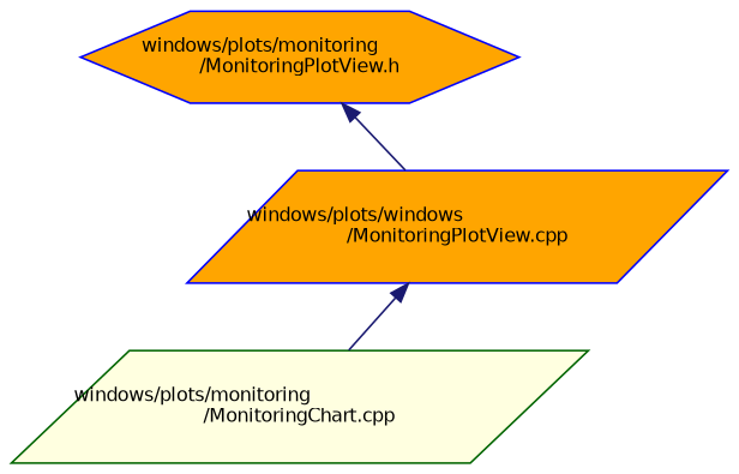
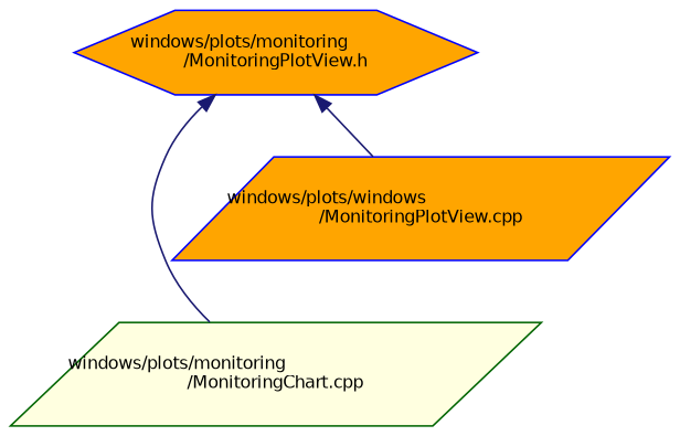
  digraph {
    fontname="DejaVu Sans"
    node [color=blue fillcolor=orange fontname="DejaVu Sans" fontsize=10 shape=parallelogram style=filled]
    edge [color=midnightblue dir=back fontname="DejaVu Sans" fontsize=10 labelfontname=Helvetica labelfontsize=10 style=solid]
    n1 [fontcolor=black height=0.2 label="windows/plots/monitoring\l/MonitoringPlotView.h" shape=hexagon width=0.4]
    n2 [color=darkgreen fillcolor=lightyellow height=0.2 label="windows/plots/monitoring\l/MonitoringChart.cpp" width=0.4]
    n3 [height=0.2 label="windows/plots/windows\l/MonitoringPlotView.cpp" width=0.4]
-   n3 -> n2
+   n1 -> n2
    n1 -> n3
  }
